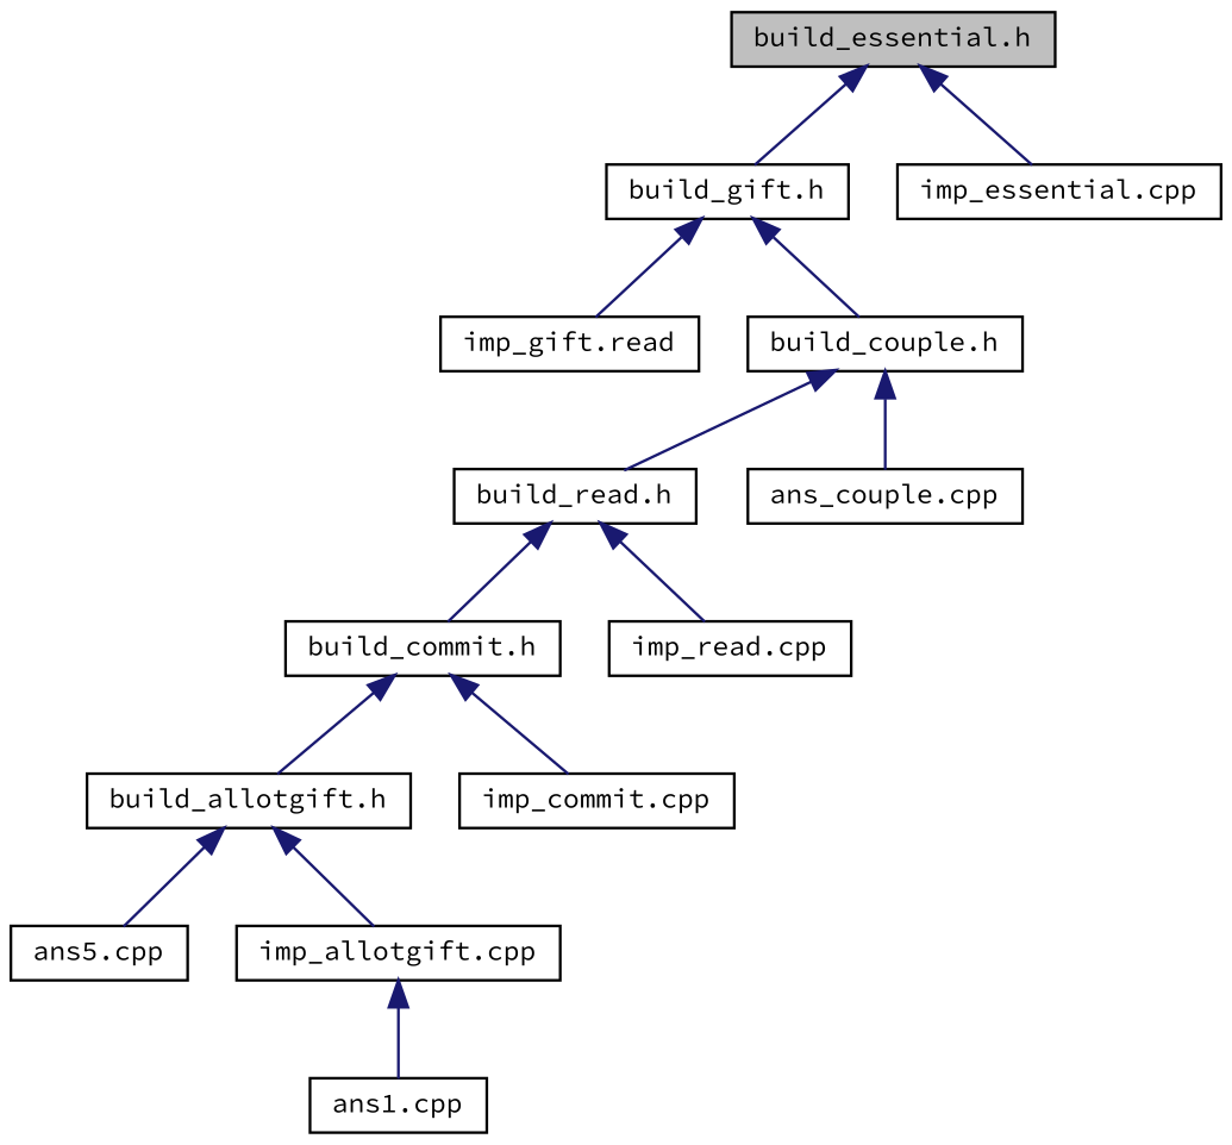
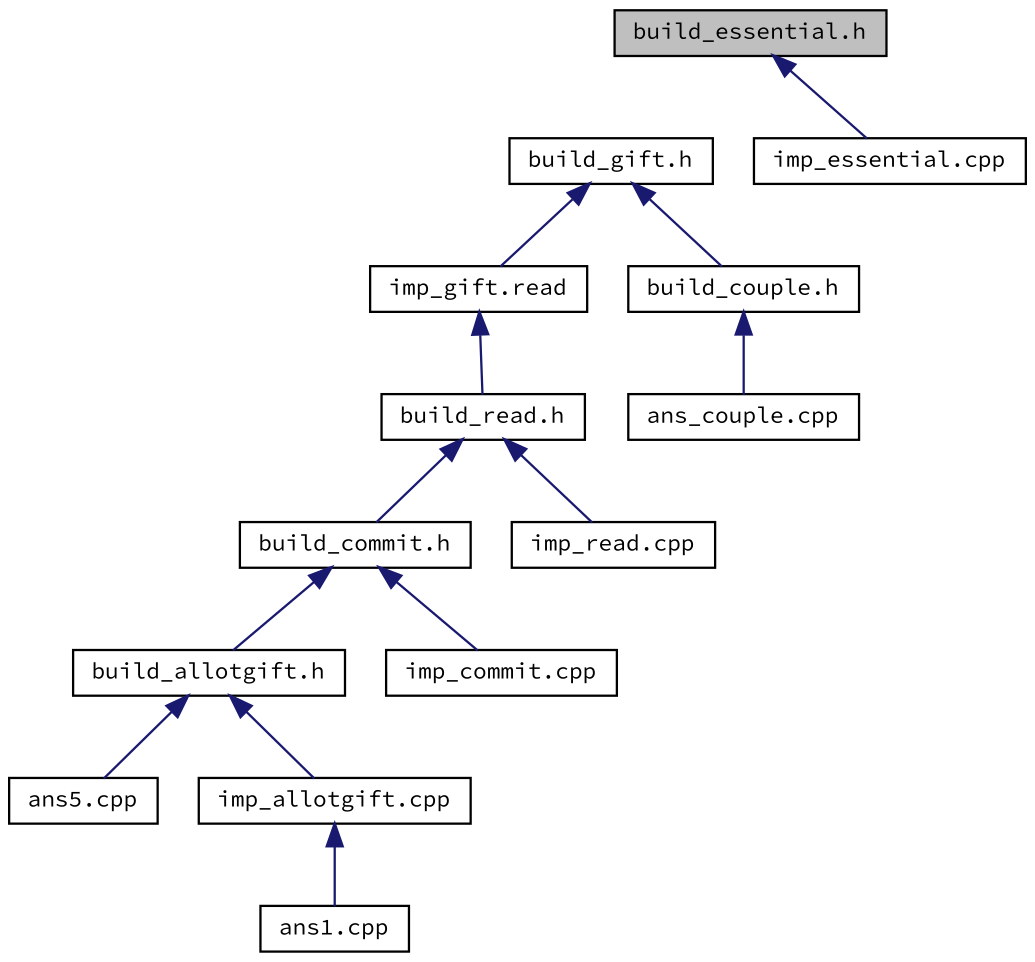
  digraph {
    fontname="Source Code Pro"
    node [color=black fillcolor=white fontname="Source Code Pro" fontsize=10 shape=record style=filled]
    edge [color=midnightblue dir=back fontname="Source Code Pro" fontsize=10 labelfontname=Helvetica labelfontsize=10 style=solid]
    n1 [fillcolor=grey75 fontcolor=black height=0.2 label="build_essential.h" width=0.4]
    n2 [height=0.2 label="build_gift.h" width=0.4]
    n3 [height=0.2 label="imp_essential.cpp" width=0.4]
    n4 [height=0.2 label="build_couple.h" width=0.4]
    n5 [height=0.2 label="imp_gift.read" width=0.4]
    n6 [height=0.2 label="build_read.h" width=0.4]
    n7 [height=0.2 label="ans_couple.cpp" width=0.4]
    n8 [height=0.2 label="build_commit.h" width=0.4]
    n9 [height=0.2 label="imp_read.cpp" width=0.4]
    n10 [height=0.2 label="build_allotgift.h" width=0.4]
    n11 [height=0.2 label="imp_commit.cpp" width=0.4]
    n12 [height=0.2 label="ans5.cpp" width=0.4]
    n13 [height=0.2 label="imp_allotgift.cpp" width=0.4]
    n14 [height=0.2 label="ans1.cpp" width=0.4]
-   n1 -> n2
    n1 -> n3
    n2 -> n4
    n2 -> n5
-   n4 -> n6
+   n5 -> n6
    n4 -> n7
    n6 -> n8
    n6 -> n9
    n8 -> n10
    n8 -> n11
    n10 -> n12
    n10 -> n13
    n13 -> n14
  }
